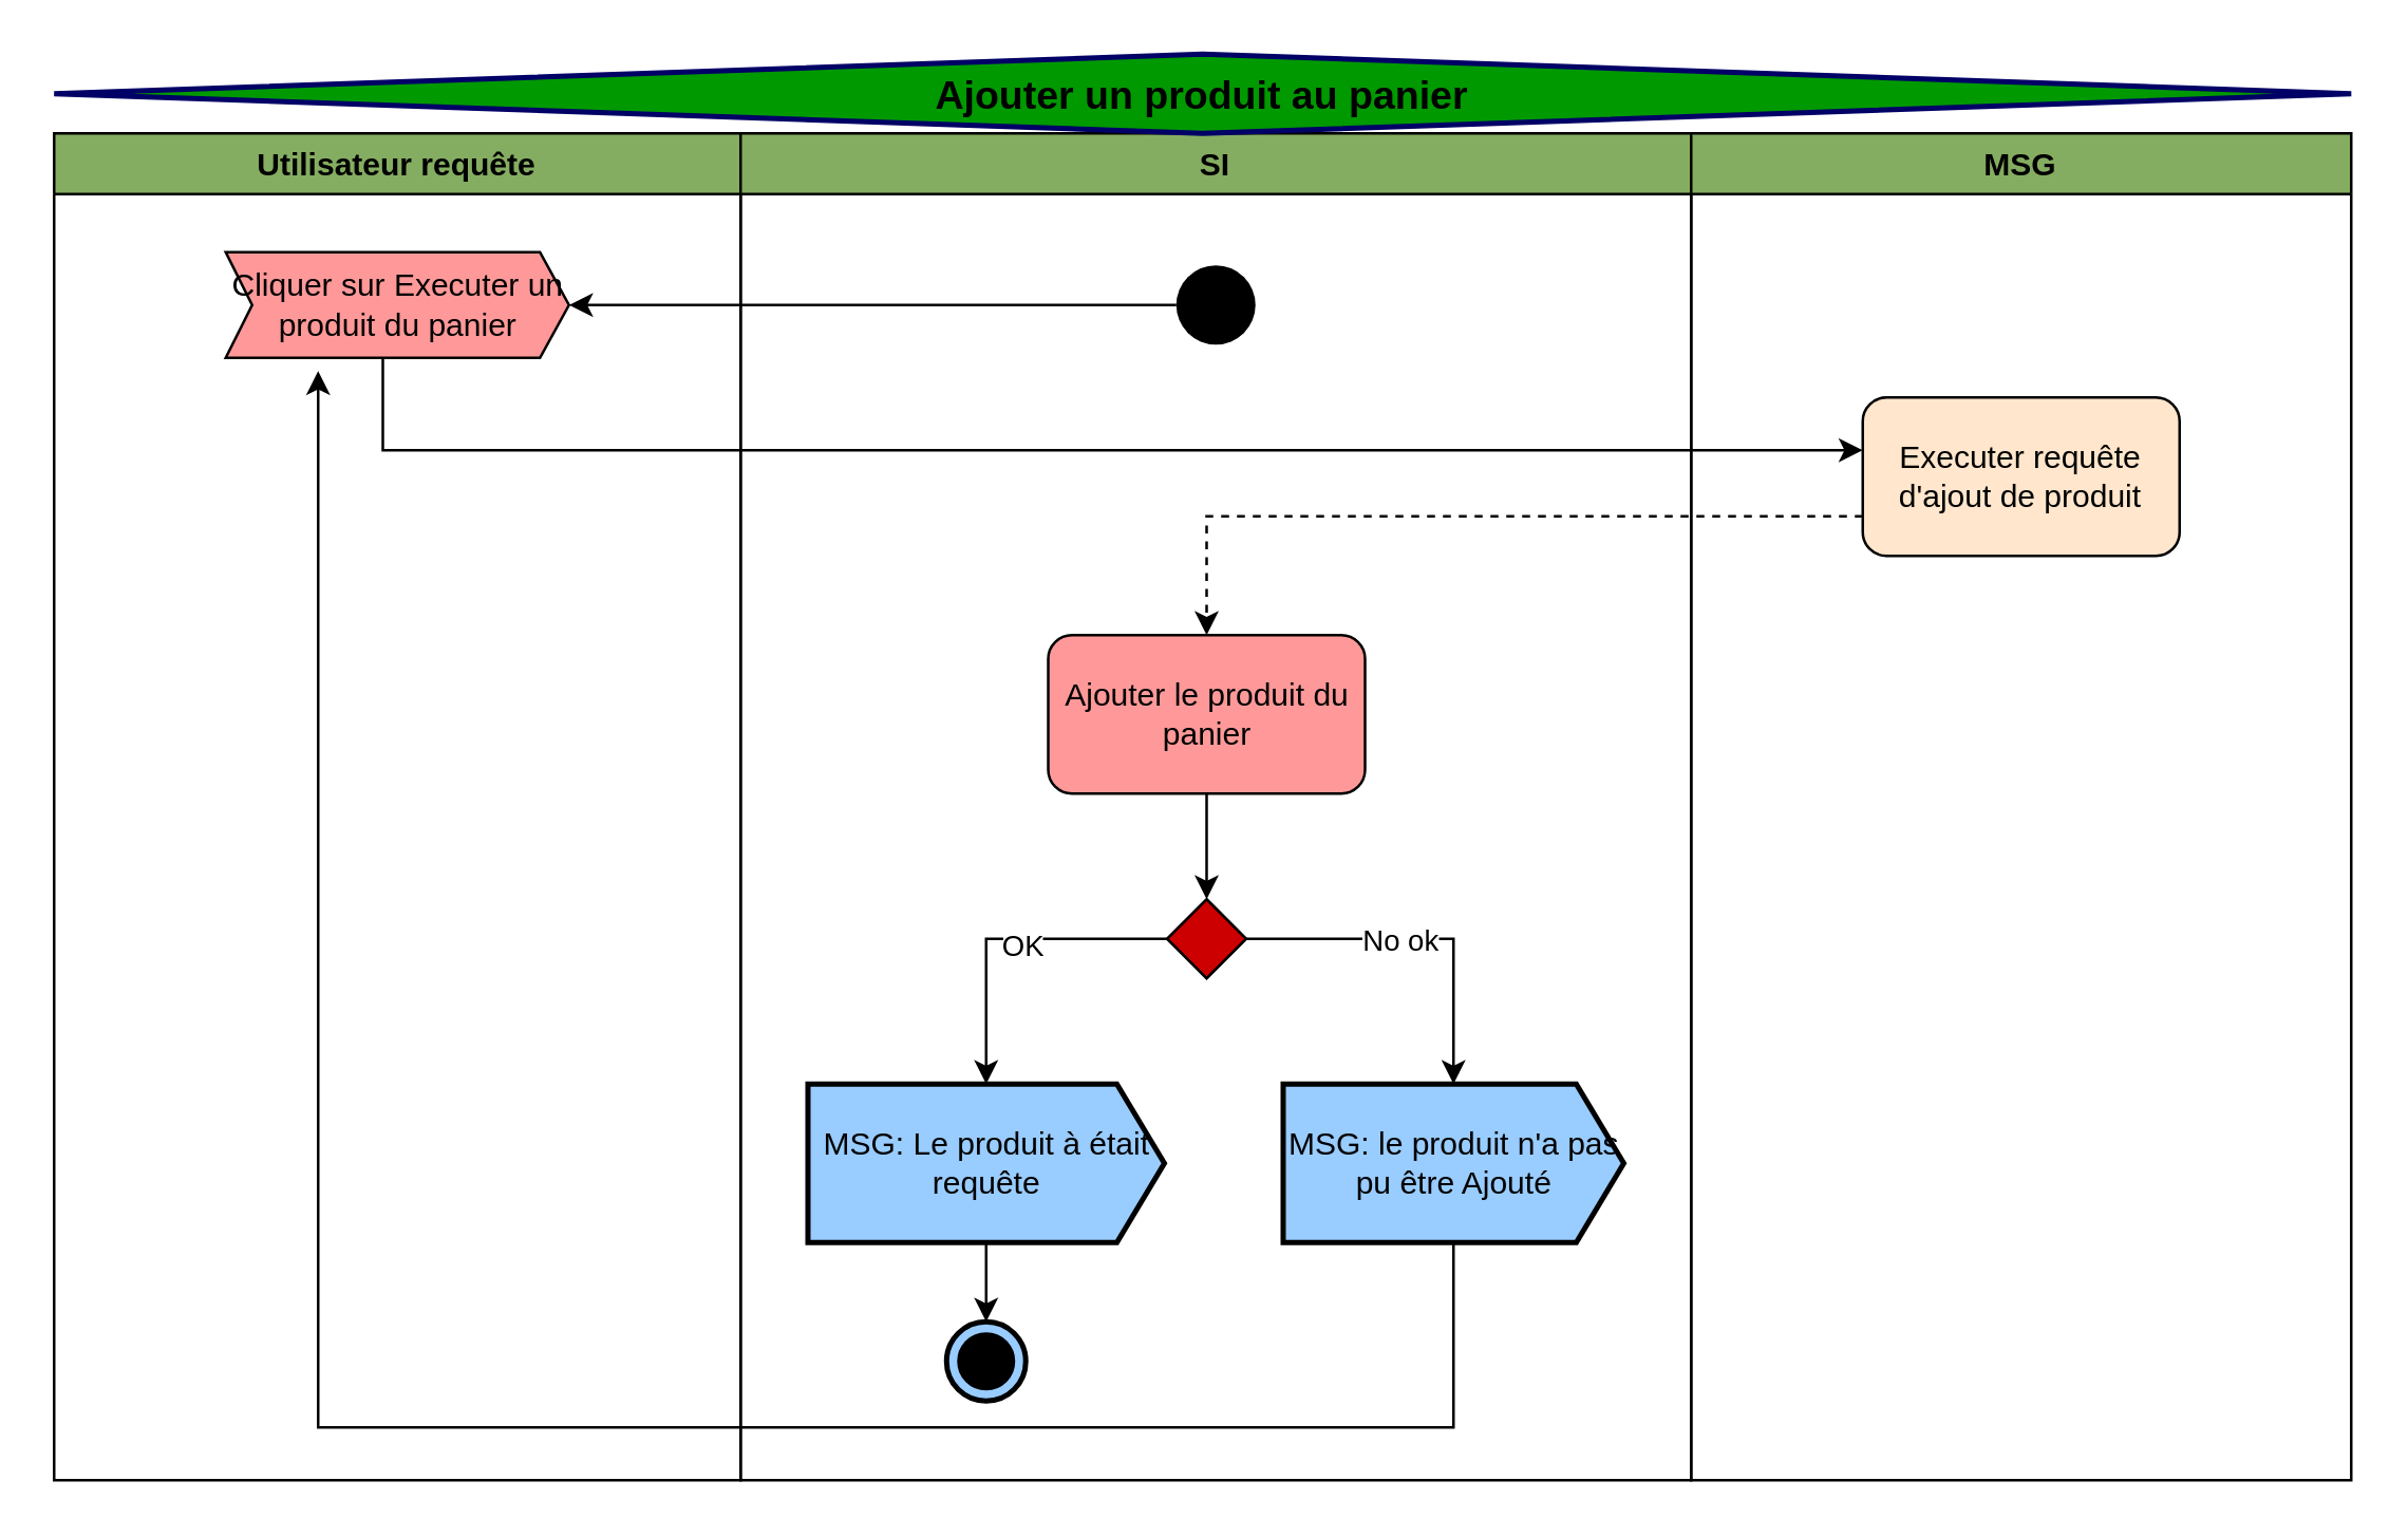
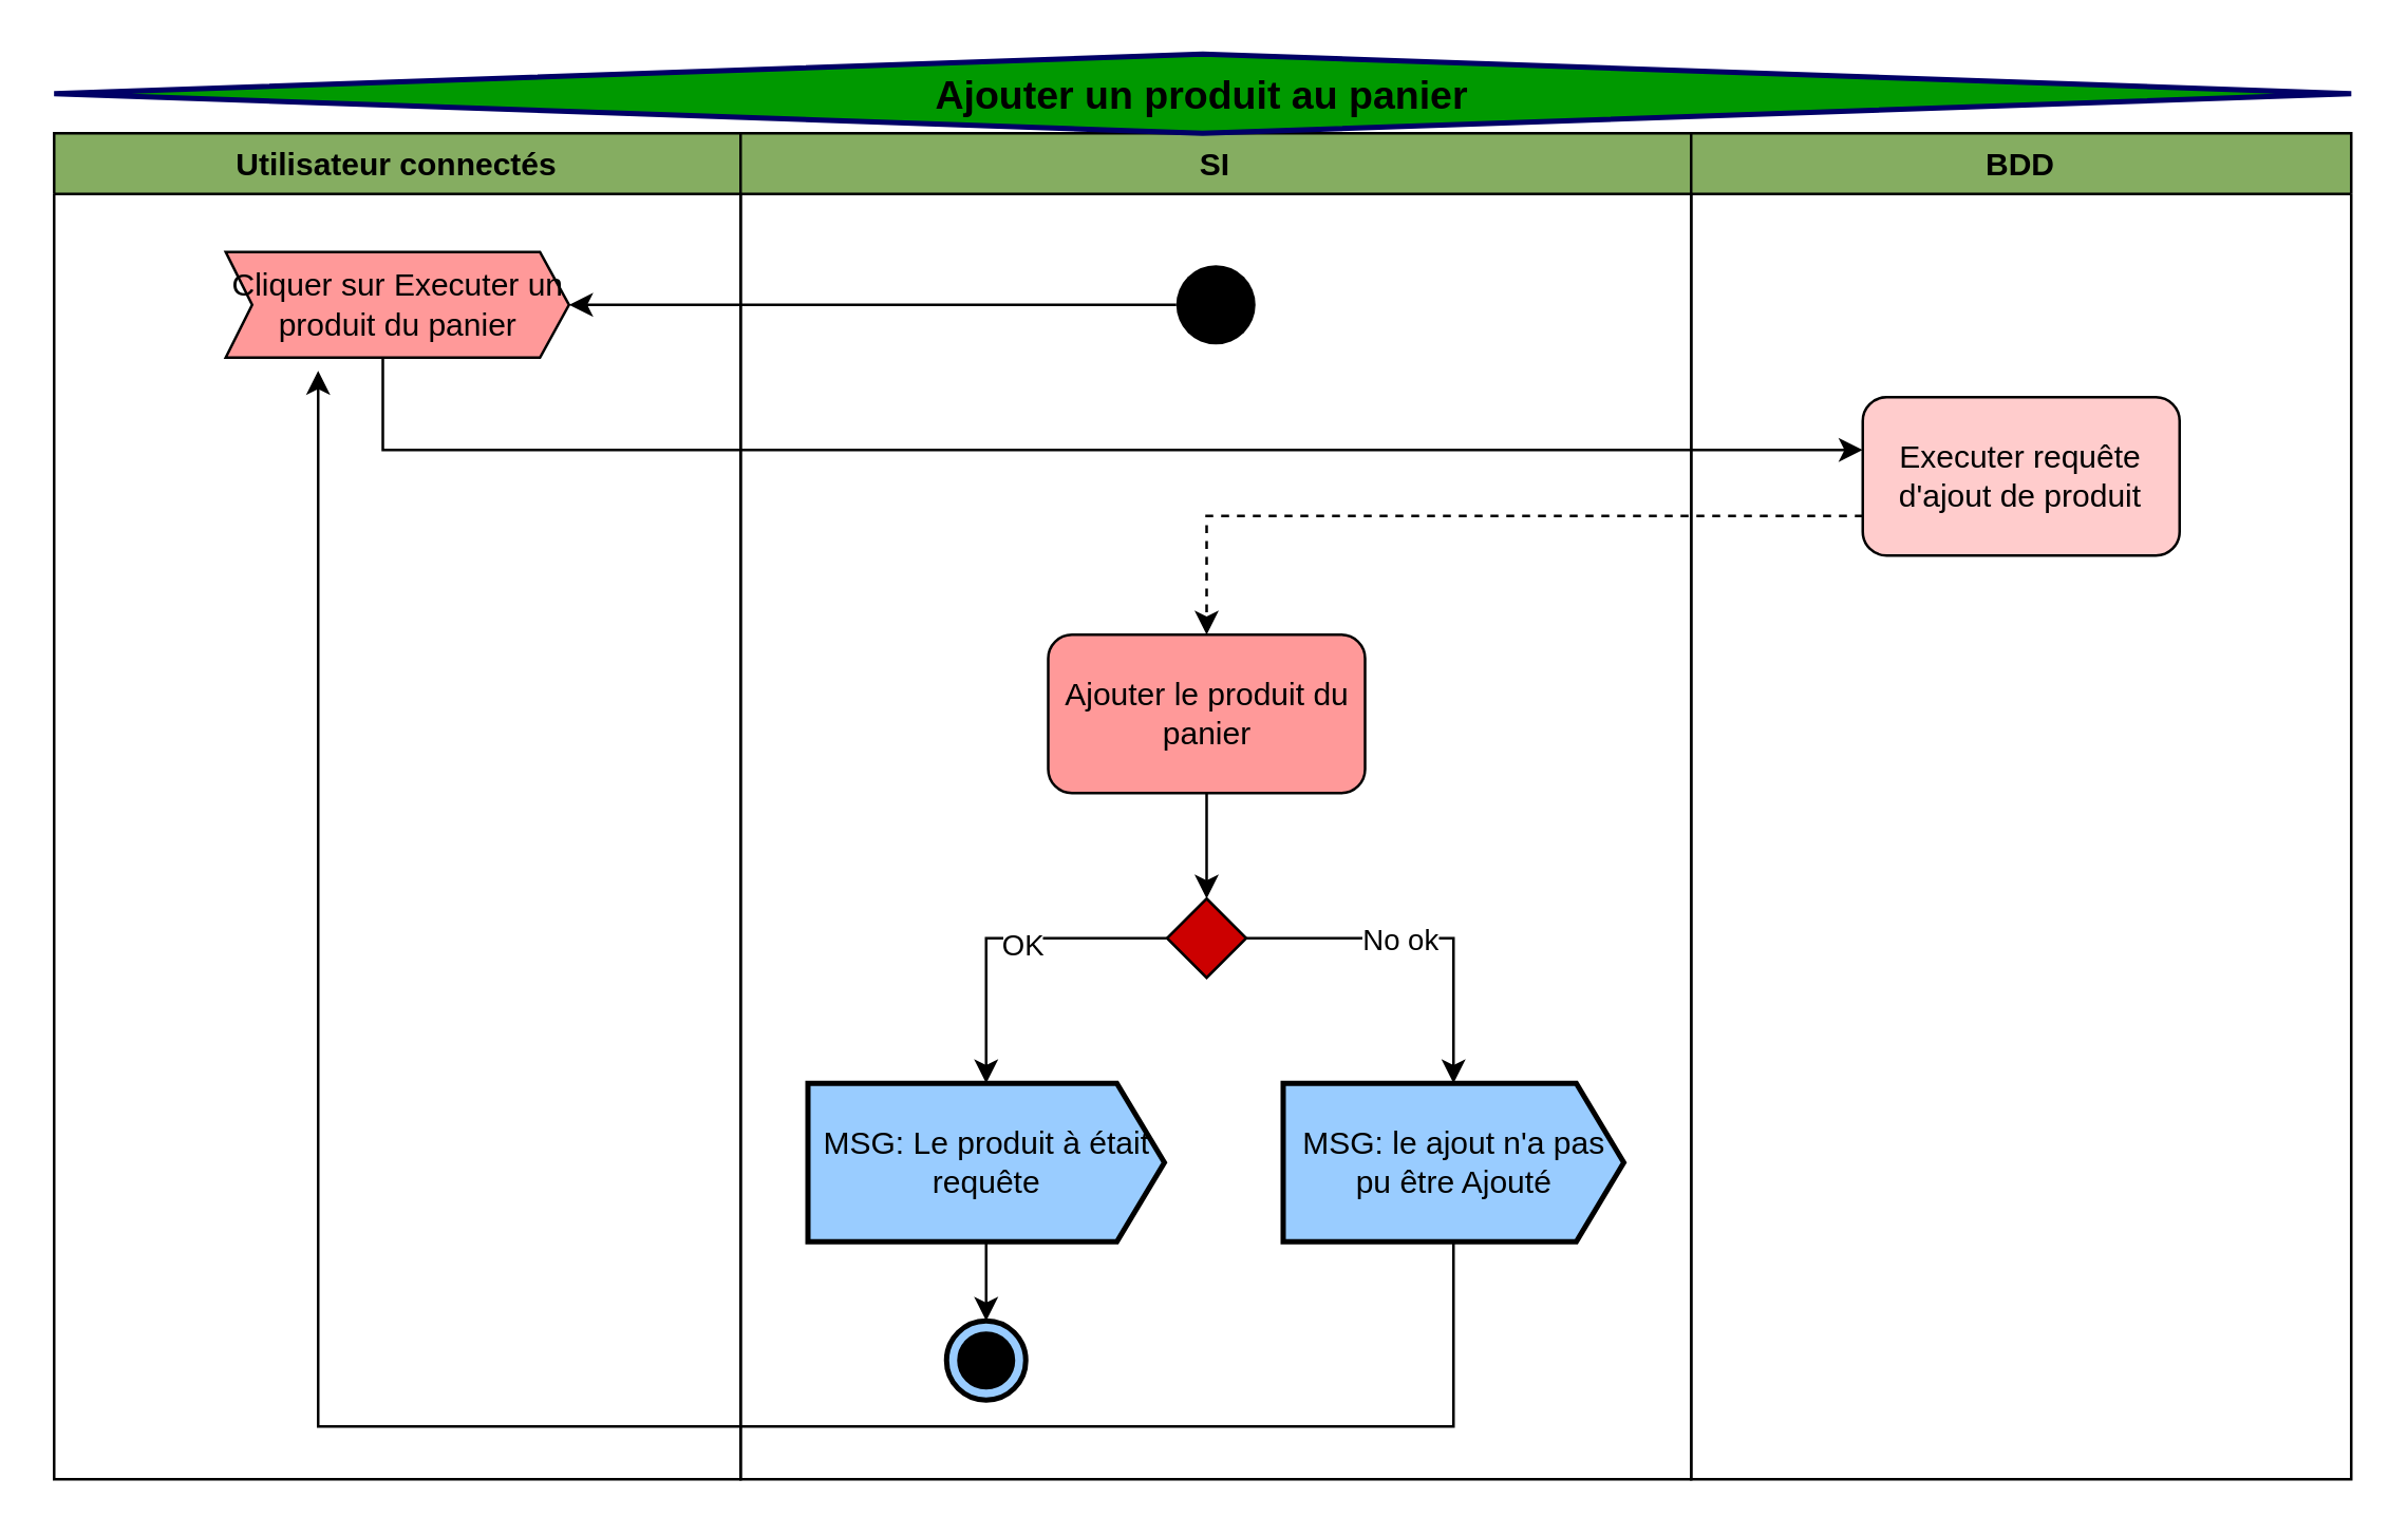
  <mxCell id="0" />
  <mxCell id="1" parent="0" />
- <mxCell id="2" value="Utilisateur requête" style="swimlane;fillColor=#85AD61;" parent="1" vertex="1"><mxGeometry x="20" y="50" width="260" height="510" as="geometry" /></mxCell>
+ <mxCell id="2" value="Utilisateur connectés" style="swimlane;fillColor=#85AD61;" parent="1" vertex="1"><mxGeometry x="20" y="50" width="260" height="510" as="geometry" /></mxCell>
  <mxCell id="3" value="Cliquer sur Executer un&lt;br&gt;produit du panier" style="html=1;shadow=0;dashed=0;align=center;verticalAlign=middle;shape=mxgraph.arrows2.arrow;dy=0;dx=11;notch=10;fillColor=#FF9999;" parent="2" vertex="1"><mxGeometry x="65" y="45" width="130" height="40" as="geometry" /></mxCell>
  <mxCell id="4" value="SI" style="swimlane;strokeColor=#000000;fillColor=#85AD61;" parent="1" vertex="1"><mxGeometry x="280" y="50" width="360" height="510" as="geometry" /></mxCell>
  <mxCell id="5" value="" style="ellipse;fillColor=#000000;strokeColor=none;" parent="4" vertex="1"><mxGeometry x="165" y="50" width="30" height="30" as="geometry" /></mxCell>
  <mxCell id="6" style="edgeStyle=orthogonalEdgeStyle;rounded=0;orthogonalLoop=1;jettySize=auto;html=1;exitX=0.5;exitY=1;exitDx=0;exitDy=0;" parent="4" source="7" target="12" edge="1"><mxGeometry relative="1" as="geometry" /></mxCell>
  <mxCell id="7" value="Ajouter le produit du panier" style="rounded=1;whiteSpace=wrap;html=1;fillColor=#ff9999;" parent="4" vertex="1"><mxGeometry x="116.5" y="190" width="120" height="60" as="geometry" /></mxCell>
  <mxCell id="8" style="edgeStyle=orthogonalEdgeStyle;rounded=0;orthogonalLoop=1;jettySize=auto;html=1;exitX=0;exitY=1;exitDx=0;exitDy=0;entryX=0.5;entryY=0;entryDx=0;entryDy=0;entryPerimeter=0;" parent="4" source="12" target="14" edge="1"><mxGeometry relative="1" as="geometry"><Array as="points"><mxPoint x="169.5" y="305" /><mxPoint x="93.5" y="305" /></Array></mxGeometry></mxCell>
  <mxCell id="9" value="OK" style="edgeLabel;html=1;align=center;verticalAlign=middle;resizable=0;points=[];" parent="8" vertex="1" connectable="0"><mxGeometry x="0.004" y="2" relative="1" as="geometry"><mxPoint as="offset" /></mxGeometry></mxCell>
  <mxCell id="10" style="edgeStyle=orthogonalEdgeStyle;rounded=0;orthogonalLoop=1;jettySize=auto;html=1;exitX=1;exitY=0.5;exitDx=0;exitDy=0;entryX=0.5;entryY=0;entryDx=0;entryDy=0;entryPerimeter=0;" parent="4" source="12" target="15" edge="1"><mxGeometry relative="1" as="geometry" /></mxCell>
  <mxCell id="11" value="No ok&lt;br&gt;" style="edgeLabel;html=1;align=center;verticalAlign=middle;resizable=0;points=[];" parent="10" vertex="1" connectable="0"><mxGeometry x="-0.139" relative="1" as="geometry"><mxPoint x="1" as="offset" /></mxGeometry></mxCell>
  <mxCell id="12" value="" style="rhombus;fillColor=#CC0000;" parent="4" vertex="1"><mxGeometry x="161.5" y="290" width="30" height="30" as="geometry" /></mxCell>
  <mxCell id="13" style="edgeStyle=orthogonalEdgeStyle;rounded=0;orthogonalLoop=1;jettySize=auto;html=1;exitX=0.5;exitY=1;exitDx=0;exitDy=0;exitPerimeter=0;entryX=0.5;entryY=0;entryDx=0;entryDy=0;entryPerimeter=0;" parent="4" source="14" target="16" edge="1"><mxGeometry relative="1" as="geometry" /></mxCell>
  <mxCell id="14" value="MSG: Le produit à était requête" style="html=1;shape=mxgraph.sysml.sendSigAct;strokeWidth=2;whiteSpace=wrap;align=center;fillColor=#99CCFF;" parent="4" vertex="1"><mxGeometry x="25.5" y="360" width="135" height="60" as="geometry" /></mxCell>
- <mxCell id="15" value="MSG: le produit n'a pas pu être Ajouté" style="html=1;shape=mxgraph.sysml.sendSigAct;strokeWidth=2;whiteSpace=wrap;align=center;fillColor=#99CCFF;" parent="4" vertex="1"><mxGeometry x="205.5" y="360" width="129" height="60" as="geometry" /></mxCell>
+ <mxCell id="15" value="MSG: le ajout n'a pas pu être Ajouté" style="html=1;shape=mxgraph.sysml.sendSigAct;strokeWidth=2;whiteSpace=wrap;align=center;fillColor=#99CCFF;" parent="4" vertex="1"><mxGeometry x="205.5" y="360" width="129" height="60" as="geometry" /></mxCell>
  <mxCell id="16" value="" style="html=1;shape=mxgraph.sysml.actFinal;strokeWidth=2;verticalLabelPosition=bottom;verticalAlignment=top;fillColor=#99CCFF;" parent="4" vertex="1"><mxGeometry x="78" y="450" width="30" height="30" as="geometry" /></mxCell>
- <mxCell id="17" value="MSG" style="swimlane;fillColor=#85AD61;" parent="1" vertex="1"><mxGeometry x="640" y="50" width="250" height="510" as="geometry" /></mxCell>
- <mxCell id="18" value="Executer requête d'ajout de produit" style="rounded=1;whiteSpace=wrap;html=1;fillColor=#ffe6cc;" parent="17" vertex="1"><mxGeometry x="65" y="100" width="120" height="60" as="geometry" /></mxCell>
+ <mxCell id="17" value="BDD" style="swimlane;fillColor=#85AD61;" parent="1" vertex="1"><mxGeometry x="640" y="50" width="250" height="510" as="geometry" /></mxCell>
+ <mxCell id="18" value="Executer requête d'ajout de produit" style="rounded=1;whiteSpace=wrap;html=1;fillColor=#FFCCCC;" parent="17" vertex="1"><mxGeometry x="65" y="100" width="120" height="60" as="geometry" /></mxCell>
  <mxCell id="19" style="edgeStyle=orthogonalEdgeStyle;rounded=0;orthogonalLoop=1;jettySize=auto;html=1;exitX=0;exitY=0.5;exitDx=0;exitDy=0;entryX=1;entryY=0.5;entryDx=0;entryDy=0;entryPerimeter=0;" parent="1" source="5" target="3" edge="1"><mxGeometry relative="1" as="geometry" /></mxCell>
  <mxCell id="20" value="&lt;font style=&quot;font-size: 15px&quot;&gt;&lt;b&gt;Ajouter un produit au panier&lt;/b&gt;&lt;/font&gt;" style="rhombus;whiteSpace=wrap;html=1;fillColor=#009900;strokeWidth=2;strokeColor=#000066;" parent="1" vertex="1"><mxGeometry x="20" y="20" width="870" height="30" as="geometry" /></mxCell>
  <mxCell id="21" style="edgeStyle=orthogonalEdgeStyle;rounded=0;orthogonalLoop=1;jettySize=auto;html=1;exitX=0.5;exitY=1;exitDx=0;exitDy=0;exitPerimeter=0;" parent="1" source="15" edge="1"><mxGeometry relative="1" as="geometry"><mxPoint x="120" y="140" as="targetPoint" /><Array as="points"><mxPoint x="550" y="540" /><mxPoint x="120" y="540" /></Array></mxGeometry></mxCell>
  <mxCell id="22" style="edgeStyle=orthogonalEdgeStyle;rounded=0;orthogonalLoop=1;jettySize=auto;html=1;exitX=0;exitY=0;exitDx=59.5;exitDy=40;exitPerimeter=0;" parent="1" source="3" edge="1"><mxGeometry relative="1" as="geometry"><mxPoint x="705" y="170" as="targetPoint" /><Array as="points"><mxPoint x="145" y="170" /><mxPoint x="705" y="170" /></Array></mxGeometry></mxCell>
  <mxCell id="23" style="edgeStyle=orthogonalEdgeStyle;rounded=0;orthogonalLoop=1;jettySize=auto;html=1;exitX=0;exitY=0.75;exitDx=0;exitDy=0;entryX=0.5;entryY=0;entryDx=0;entryDy=0;dashed=1;" parent="1" source="18" target="7" edge="1"><mxGeometry relative="1" as="geometry" /></mxCell>
